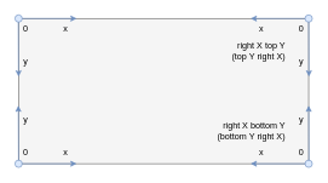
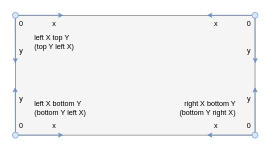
  <mxCell id="0" />
  <mxCell id="1" parent="0" />
  <mxCell id="2" value="" style="rounded=0;whiteSpace=wrap;html=1;fillColor=#f5f5f5;strokeColor=#666666;fontColor=#333333;" parent="1" vertex="1"><mxGeometry x="25" y="25" width="400" height="200" as="geometry" /></mxCell>
  <mxCell id="3" value="" style="endArrow=classic;html=1;fillColor=#dae8fc;strokeColor=#6c8ebf;startArrow=none;startFill=0;endFill=1;" parent="1" edge="1"><mxGeometry width="50" height="50" relative="1" as="geometry"><mxPoint x="25" y="25" as="sourcePoint" /><mxPoint x="105" y="25" as="targetPoint" /></mxGeometry></mxCell>
  <mxCell id="4" value="" style="endArrow=classic;html=1;fillColor=#dae8fc;strokeColor=#6c8ebf;endFill=1;" parent="1" edge="1"><mxGeometry width="50" height="50" relative="1" as="geometry"><mxPoint x="24.6" y="25" as="sourcePoint" /><mxPoint x="25" y="105" as="targetPoint" /></mxGeometry></mxCell>
  <mxCell id="5" value="x" style="text;html=1;strokeColor=none;fillColor=none;align=left;verticalAlign=middle;whiteSpace=wrap;rounded=0;" parent="1" vertex="1"><mxGeometry x="85" y="30" width="10" height="20" as="geometry" /></mxCell>
  <mxCell id="6" value="y" style="text;html=1;strokeColor=none;fillColor=none;align=center;verticalAlign=middle;whiteSpace=wrap;rounded=0;" parent="1" vertex="1"><mxGeometry x="30" y="75" width="10" height="20" as="geometry" /></mxCell>
  <mxCell id="7" value="" style="endArrow=none;dashed=1;html=1;dashPattern=1 1;opacity=50;" parent="1" edge="1"><mxGeometry width="50" height="50" relative="1" as="geometry"><mxPoint x="325" y="175" as="sourcePoint" /><mxPoint x="325" y="175" as="targetPoint" /></mxGeometry></mxCell>
  <mxCell id="8" value="" style="ellipse;whiteSpace=wrap;html=1;aspect=fixed;align=left;fillColor=#dae8fc;strokeColor=#6c8ebf;" parent="1" vertex="1"><mxGeometry x="20" y="20" width="10" height="10" as="geometry" /></mxCell>
  <mxCell id="9" value="0" style="text;html=1;strokeColor=none;fillColor=none;align=center;verticalAlign=middle;whiteSpace=wrap;rounded=0;" parent="1" vertex="1"><mxGeometry x="30" y="30" width="10" height="20" as="geometry" /></mxCell>
+ <mxCell id="10" value="&lt;div&gt;&lt;span&gt;left X top Y&lt;/span&gt;&lt;/div&gt;(top Y left X)" style="text;html=1;strokeColor=none;fillColor=none;align=left;verticalAlign=middle;whiteSpace=wrap;rounded=0;" vertex="1" parent="1"><mxGeometry x="55" y="55" width="70" height="30" as="geometry" /></mxCell>
+ <mxCell id="11" value="&lt;div&gt;&lt;span&gt;left X bottom Y&lt;/span&gt;&lt;/div&gt;(bottom Y left X)" style="text;html=1;strokeColor=none;fillColor=none;align=left;verticalAlign=middle;whiteSpace=wrap;rounded=0;" vertex="1" parent="1"><mxGeometry x="55" y="165" width="90" height="30" as="geometry" /></mxCell>
  <mxCell id="12" value="&lt;div&gt;&lt;span&gt;right X bottom Y&lt;/span&gt;&lt;/div&gt;(bottom Y right X)" style="text;html=1;strokeColor=none;fillColor=none;align=right;verticalAlign=middle;whiteSpace=wrap;rounded=0;" vertex="1" parent="1"><mxGeometry x="295" y="165" width="100" height="30" as="geometry" /></mxCell>
- <mxCell id="13" value="&lt;div&gt;&lt;span&gt;right X top Y&lt;/span&gt;&lt;/div&gt;(top Y right X)" style="text;html=1;strokeColor=none;fillColor=none;align=right;verticalAlign=middle;whiteSpace=wrap;rounded=0;" vertex="1" parent="1"><mxGeometry x="315" y="55" width="80" height="30" as="geometry" /></mxCell>
  <mxCell id="14" value="0" style="text;html=1;strokeColor=none;fillColor=none;align=center;verticalAlign=middle;whiteSpace=wrap;rounded=0;" vertex="1" parent="1"><mxGeometry x="30" y="200" width="10" height="20" as="geometry" /></mxCell>
  <mxCell id="15" value="0" style="text;html=1;strokeColor=none;fillColor=none;align=center;verticalAlign=middle;whiteSpace=wrap;rounded=0;" vertex="1" parent="1"><mxGeometry x="410" y="200" width="10" height="20" as="geometry" /></mxCell>
  <mxCell id="16" value="0" style="text;html=1;strokeColor=none;fillColor=none;align=center;verticalAlign=middle;whiteSpace=wrap;rounded=0;" vertex="1" parent="1"><mxGeometry x="410" y="30" width="10" height="20" as="geometry" /></mxCell>
  <mxCell id="17" value="" style="endArrow=none;html=1;fillColor=#dae8fc;strokeColor=#6c8ebf;startArrow=classic;startFill=1;endFill=0;" edge="1" parent="1"><mxGeometry width="50" height="50" relative="1" as="geometry"><mxPoint x="345" y="25" as="sourcePoint" /><mxPoint x="425" y="25" as="targetPoint" /></mxGeometry></mxCell>
  <mxCell id="18" value="" style="endArrow=classic;html=1;fillColor=#dae8fc;strokeColor=#6c8ebf;startArrow=none;startFill=0;endFill=1;" edge="1" parent="1"><mxGeometry width="50" height="50" relative="1" as="geometry"><mxPoint x="25" y="225" as="sourcePoint" /><mxPoint x="105" y="225" as="targetPoint" /></mxGeometry></mxCell>
  <mxCell id="19" value="" style="endArrow=none;html=1;fillColor=#dae8fc;strokeColor=#6c8ebf;startArrow=classic;startFill=1;endFill=0;" edge="1" parent="1"><mxGeometry width="50" height="50" relative="1" as="geometry"><mxPoint x="345" y="225" as="sourcePoint" /><mxPoint x="425" y="225" as="targetPoint" /></mxGeometry></mxCell>
  <mxCell id="20" value="" style="endArrow=none;html=1;fillColor=#dae8fc;strokeColor=#6c8ebf;endFill=0;startArrow=classic;startFill=1;" edge="1" parent="1"><mxGeometry width="50" height="50" relative="1" as="geometry"><mxPoint x="24.66" y="145" as="sourcePoint" /><mxPoint x="25.06" y="225" as="targetPoint" /></mxGeometry></mxCell>
  <mxCell id="21" value="" style="endArrow=none;html=1;fillColor=#dae8fc;strokeColor=#6c8ebf;endFill=0;startArrow=classic;startFill=1;" edge="1" parent="1"><mxGeometry width="50" height="50" relative="1" as="geometry"><mxPoint x="425" y="145" as="sourcePoint" /><mxPoint x="425.4" y="225" as="targetPoint" /></mxGeometry></mxCell>
  <mxCell id="22" value="" style="endArrow=classic;html=1;fillColor=#dae8fc;strokeColor=#6c8ebf;endFill=1;" edge="1" parent="1"><mxGeometry width="50" height="50" relative="1" as="geometry"><mxPoint x="425" y="25" as="sourcePoint" /><mxPoint x="425.4" y="105" as="targetPoint" /></mxGeometry></mxCell>
  <mxCell id="23" value="y" style="text;html=1;strokeColor=none;fillColor=none;align=center;verticalAlign=middle;whiteSpace=wrap;rounded=0;" vertex="1" parent="1"><mxGeometry x="30" y="155" width="10" height="20" as="geometry" /></mxCell>
  <mxCell id="24" value="y" style="text;html=1;strokeColor=none;fillColor=none;align=center;verticalAlign=middle;whiteSpace=wrap;rounded=0;" vertex="1" parent="1"><mxGeometry x="410" y="155" width="10" height="20" as="geometry" /></mxCell>
  <mxCell id="25" value="y" style="text;html=1;strokeColor=none;fillColor=none;align=center;verticalAlign=middle;whiteSpace=wrap;rounded=0;" vertex="1" parent="1"><mxGeometry x="410" y="75" width="10" height="20" as="geometry" /></mxCell>
  <mxCell id="26" value="x" style="text;html=1;strokeColor=none;fillColor=none;align=left;verticalAlign=middle;whiteSpace=wrap;rounded=0;" vertex="1" parent="1"><mxGeometry x="355" y="30" width="10" height="20" as="geometry" /></mxCell>
  <mxCell id="27" value="x" style="text;html=1;strokeColor=none;fillColor=none;align=left;verticalAlign=middle;whiteSpace=wrap;rounded=0;" vertex="1" parent="1"><mxGeometry x="85" y="200" width="10" height="20" as="geometry" /></mxCell>
  <mxCell id="28" value="x" style="text;html=1;strokeColor=none;fillColor=none;align=left;verticalAlign=middle;whiteSpace=wrap;rounded=0;" vertex="1" parent="1"><mxGeometry x="355" y="200" width="10" height="20" as="geometry" /></mxCell>
  <mxCell id="29" value="" style="ellipse;whiteSpace=wrap;html=1;aspect=fixed;align=left;fillColor=#dae8fc;strokeColor=#6c8ebf;" vertex="1" parent="1"><mxGeometry x="20" y="220" width="10" height="10" as="geometry" /></mxCell>
  <mxCell id="30" value="" style="ellipse;whiteSpace=wrap;html=1;aspect=fixed;align=left;fillColor=#dae8fc;strokeColor=#6c8ebf;" vertex="1" parent="1"><mxGeometry x="420" y="220" width="10" height="10" as="geometry" /></mxCell>
  <mxCell id="31" value="" style="ellipse;whiteSpace=wrap;html=1;aspect=fixed;align=left;fillColor=#dae8fc;strokeColor=#6c8ebf;" vertex="1" parent="1"><mxGeometry x="420" y="20" width="10" height="10" as="geometry" /></mxCell>
